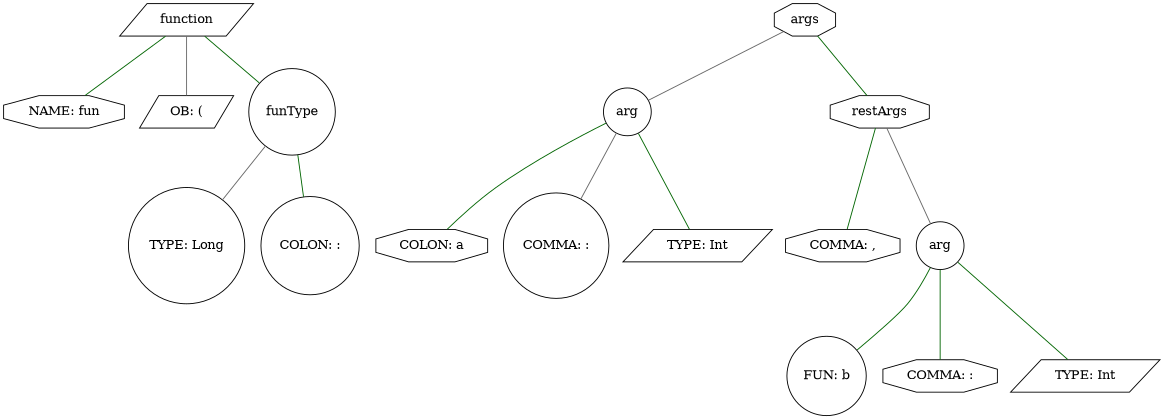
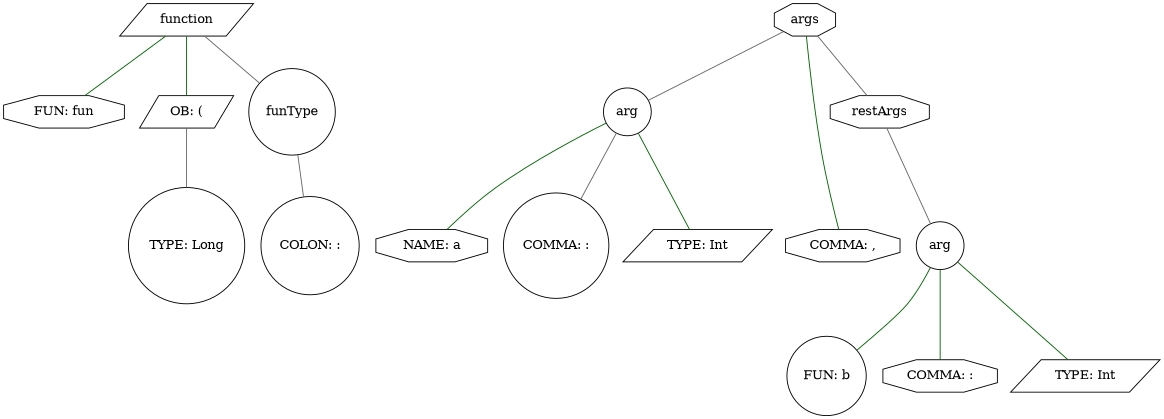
  graph {
    node [shape=circle]
    edge [color=darkgreen]
    n1 [label=function shape=parallelogram]
-   n2 [label="NAME: fun" shape=octagon]
+   n2 [label="FUN: fun" shape=octagon]
    n3 [label="OB: (" shape=parallelogram]
    n4 [label=funType]
    n5 [label=args shape=octagon]
    n6 [label=arg]
    n7 [label=restArgs shape=octagon]
    n8 [label="COLON: :"]
    n9 [label="TYPE: Long"]
-   n10 [label="COLON: a" shape=octagon]
+   n10 [label="NAME: a" shape=octagon]
    n11 [label="COMMA: :"]
    n12 [label="TYPE: Int" shape=parallelogram]
    n13 [label="COMMA: ," shape=octagon]
    n14 [label=arg]
    n15 [label="FUN: b"]
    n16 [label="COMMA: :" shape=octagon]
    n17 [label="TYPE: Int" shape=parallelogram]
    n1 -- n2
-   n1 -- n3 [color=gray40]
-   n1 -- n4
-   n4 -- n8
-   n4 -- n9 [color=gray40]
+   n1 -- n3
+   n1 -- n4 [color=gray40]
+   n4 -- n8 [color=gray40]
+   n3 -- n9 [color=gray40]
    n5 -- n6 [color=gray40]
-   n5 -- n7
+   n5 -- n7 [color=gray40]
    n6 -- n10
    n6 -- n11 [color=gray40]
    n6 -- n12
-   n7 -- n13
+   n5 -- n13
    n7 -- n14 [color=gray40]
    n14 -- n15
    n14 -- n16
    n14 -- n17
  }
